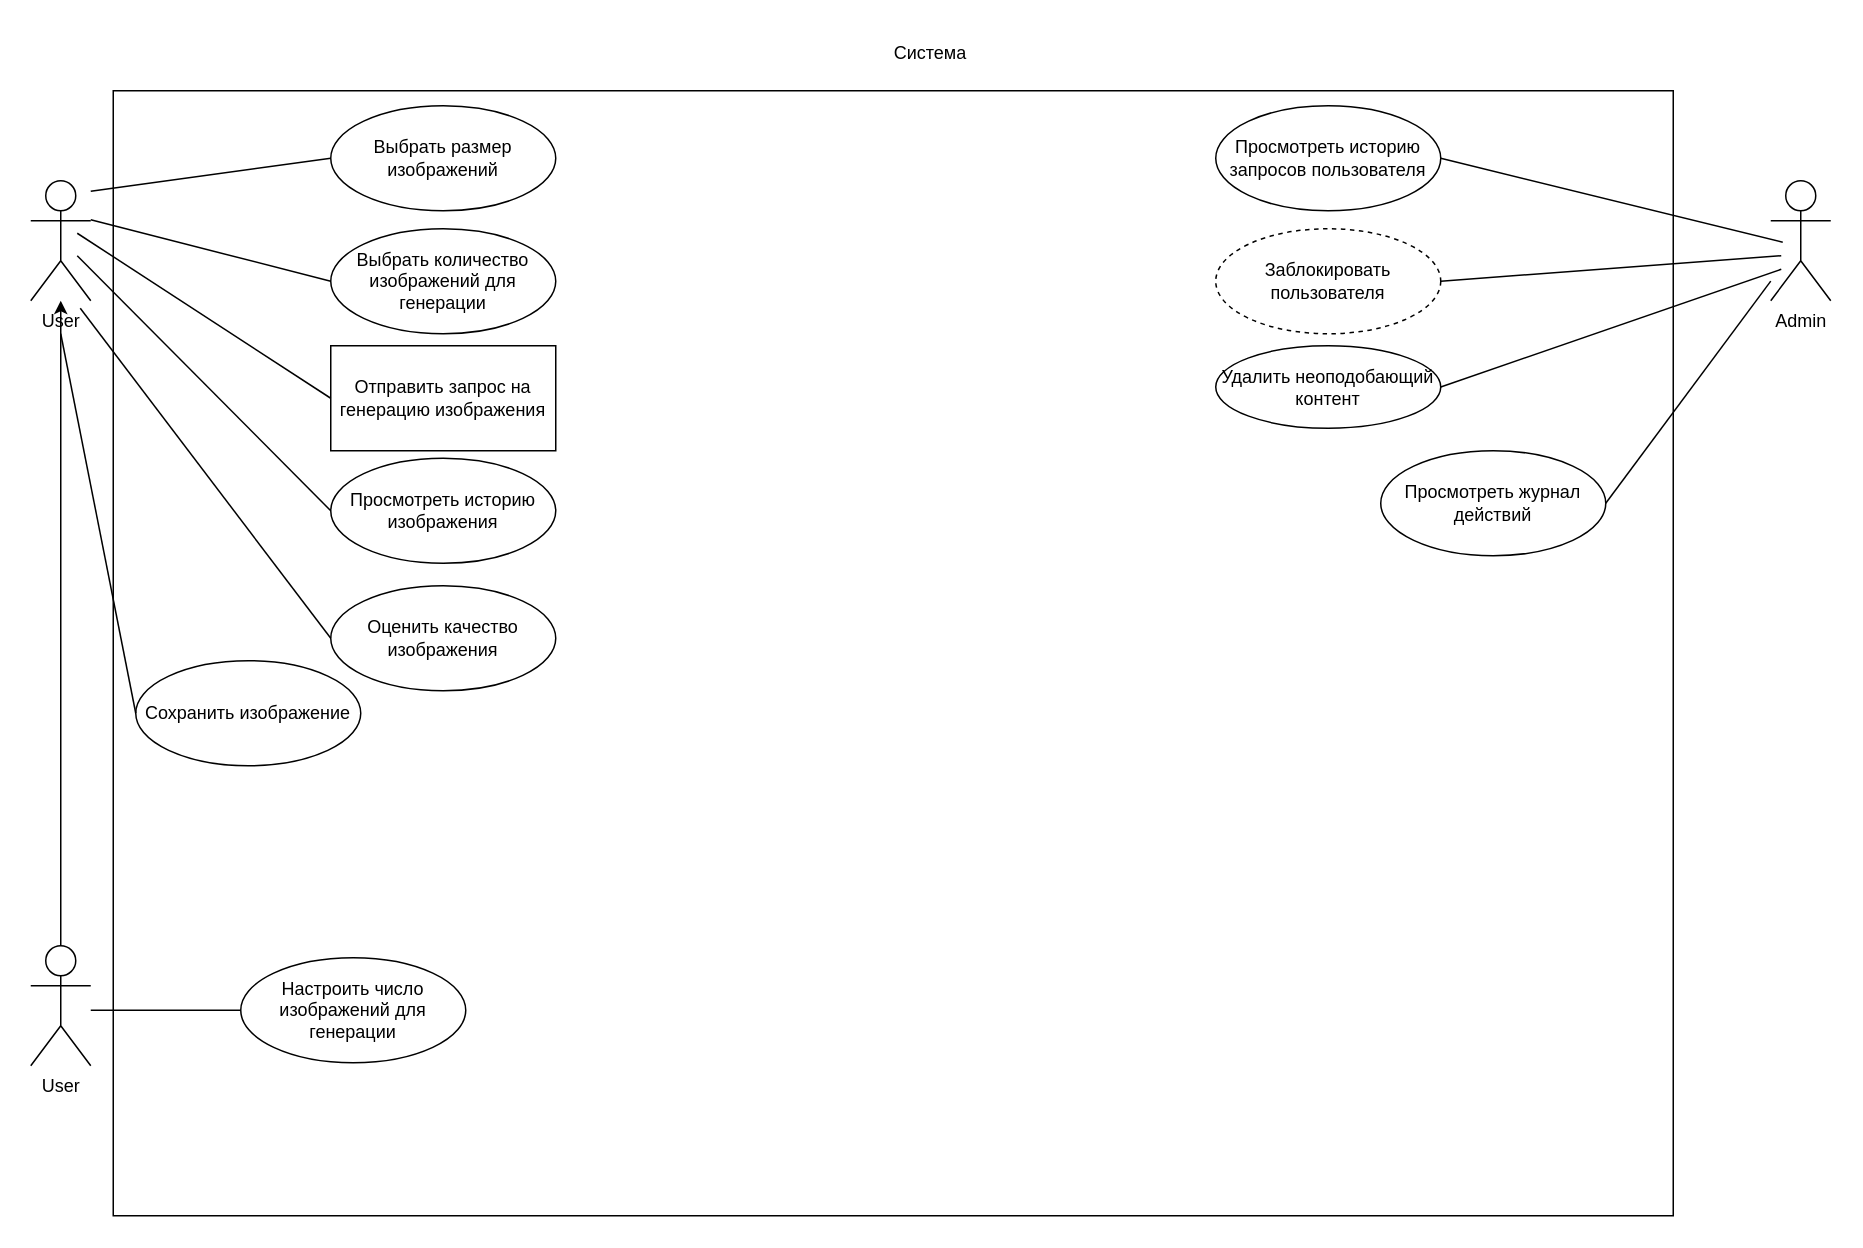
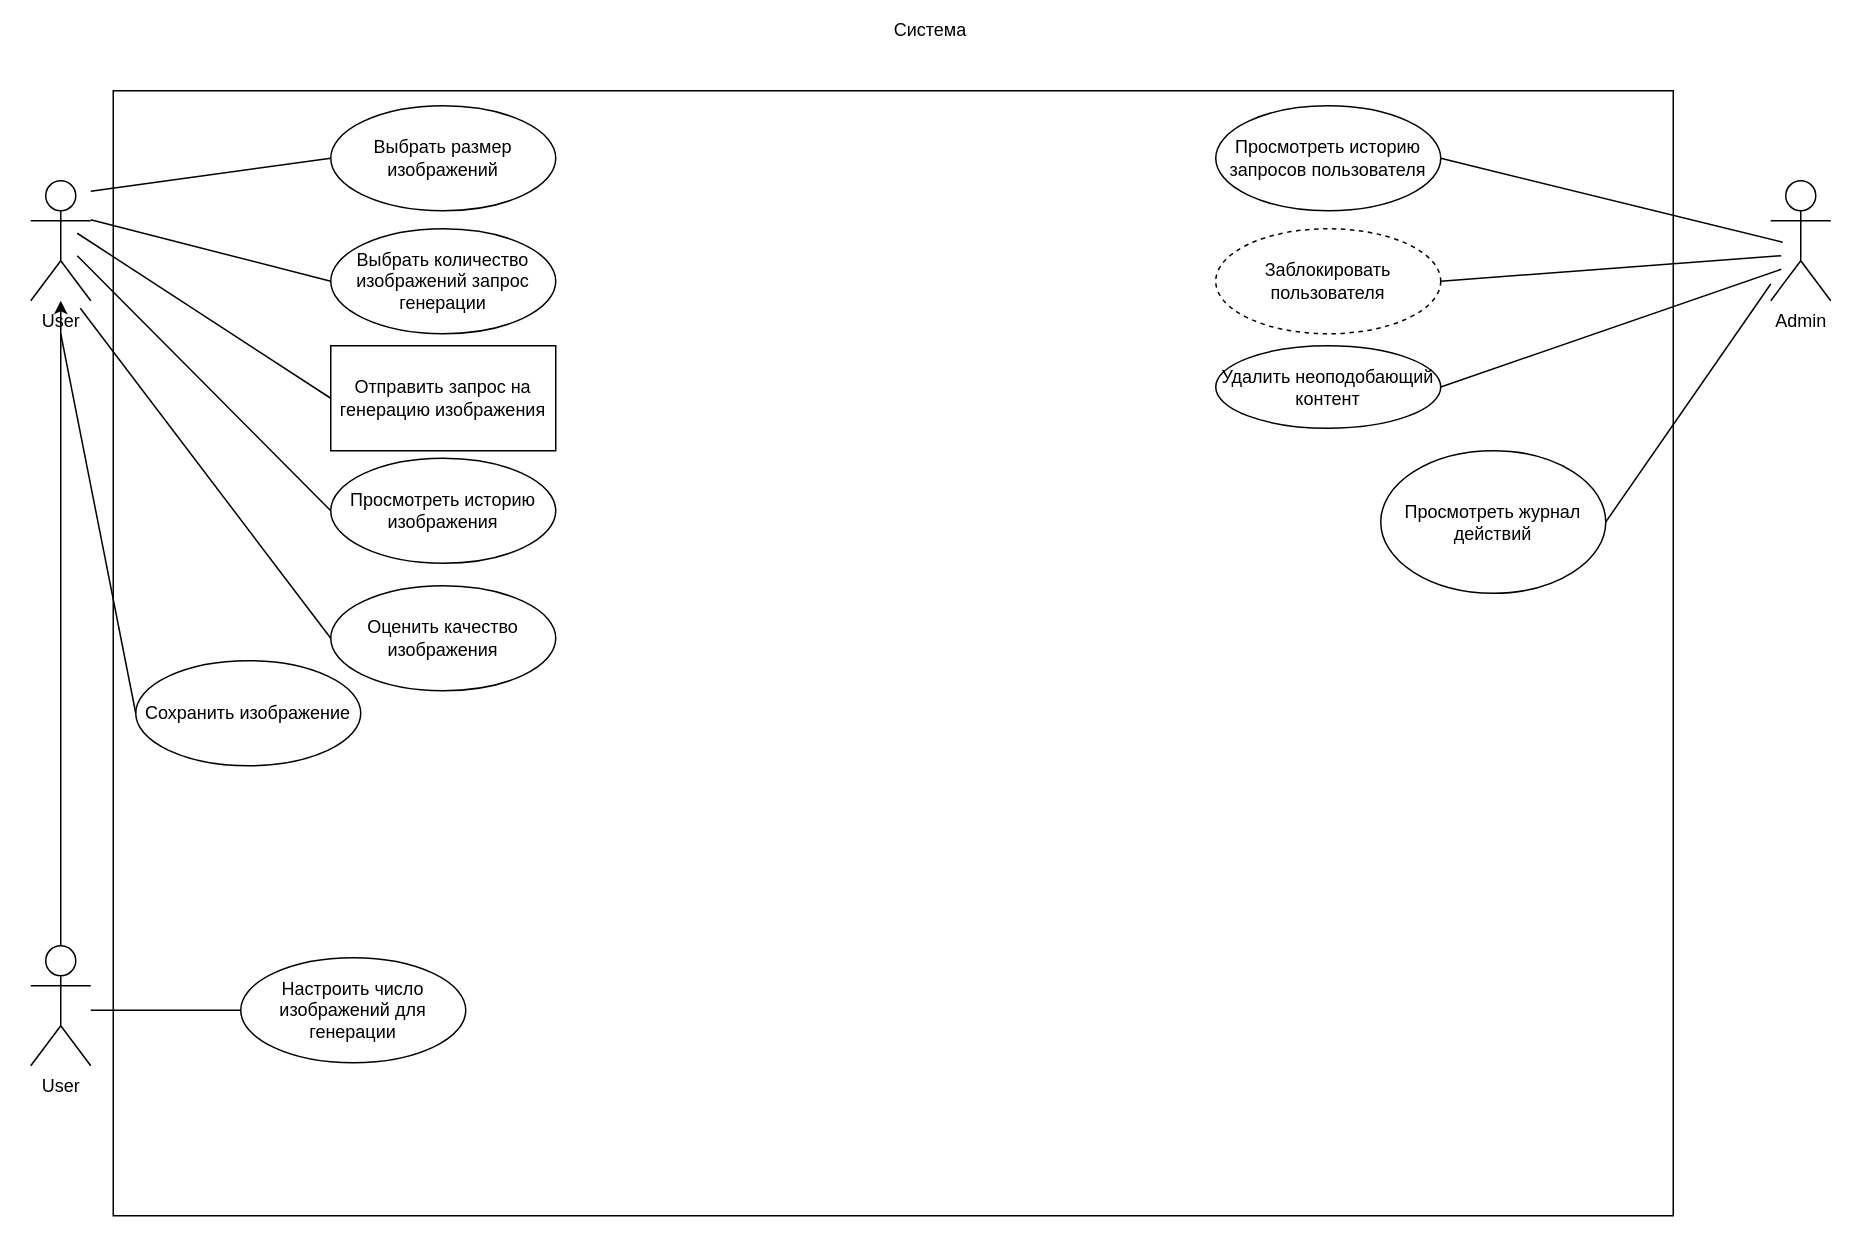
  <mxCell id="0" />
  <mxCell id="1" parent="0" />
  <mxCell id="2" value="" style="rounded=0;whiteSpace=wrap;html=1;fillColor=none;" vertex="1" parent="1"><mxGeometry x="75" y="60" width="1040" height="750" as="geometry" /></mxCell>
  <mxCell id="3" value="User" style="shape=umlActor;verticalLabelPosition=bottom;verticalAlign=top;html=1;outlineConnect=0;" vertex="1" parent="1"><mxGeometry x="20" y="120" width="40" height="80" as="geometry" /></mxCell>
  <mxCell id="4" value="Отправить запрос на генерацию изображения" style="whiteSpace=wrap;html=1;rounded=0;" vertex="1" parent="1"><mxGeometry x="220" y="230" width="150" height="70" as="geometry" /></mxCell>
  <mxCell id="5" value="" style="endArrow=none;html=1;entryX=0;entryY=0.5;entryDx=0;entryDy=0;" edge="1" parent="1" target="4"><mxGeometry width="50" height="50" relative="1" as="geometry"><mxPoint x="51" y="155" as="sourcePoint" /><mxPoint x="111" y="105" as="targetPoint" /></mxGeometry></mxCell>
  <mxCell id="6" value="User" style="shape=umlActor;verticalLabelPosition=bottom;verticalAlign=top;html=1;outlineConnect=0;" vertex="1" parent="1"><mxGeometry x="20" y="630" width="40" height="80" as="geometry" /></mxCell>
  <mxCell id="7" value="Admin" style="shape=umlActor;verticalLabelPosition=bottom;verticalAlign=top;html=1;outlineConnect=0;" vertex="1" parent="1"><mxGeometry x="1180" y="120" width="40" height="80" as="geometry" /></mxCell>
  <mxCell id="8" value="Просмотреть историю изображения" style="ellipse;whiteSpace=wrap;html=1;" vertex="1" parent="1"><mxGeometry x="220" y="305" width="150" height="70" as="geometry" /></mxCell>
- <mxCell id="9" value="Система" style="text;html=1;align=center;verticalAlign=middle;whiteSpace=wrap;rounded=0;" vertex="1" parent="1"><mxGeometry x="590" y="20" width="60" height="30" as="geometry" /></mxCell>
+ <mxCell id="9" value="Система" style="text;html=1;align=center;verticalAlign=middle;whiteSpace=wrap;rounded=0;" vertex="1" parent="1"><mxGeometry x="590" y="5" width="60" height="30" as="geometry" /></mxCell>
  <mxCell id="10" value="" style="endArrow=none;html=1;entryX=0;entryY=0.5;entryDx=0;entryDy=0;" edge="1" parent="1" target="8"><mxGeometry width="50" height="50" relative="1" as="geometry"><mxPoint x="51" y="170" as="sourcePoint" /><mxPoint x="150" y="170" as="targetPoint" /></mxGeometry></mxCell>
  <mxCell id="11" value="Сохранить изображение" style="ellipse;whiteSpace=wrap;html=1;" vertex="1" parent="1"><mxGeometry x="90" y="440" width="150" height="70" as="geometry" /></mxCell>
- <mxCell id="12" value="Выбрать количество изображений для генерации" style="ellipse;whiteSpace=wrap;html=1;" vertex="1" parent="1"><mxGeometry x="220" y="152" width="150" height="70" as="geometry" /></mxCell>
+ <mxCell id="12" value="Выбрать количество изображений запрос генерации" style="ellipse;whiteSpace=wrap;html=1;" vertex="1" parent="1"><mxGeometry x="220" y="152" width="150" height="70" as="geometry" /></mxCell>
  <mxCell id="13" value="Выбрать размер изображений" style="ellipse;whiteSpace=wrap;html=1;" vertex="1" parent="1"><mxGeometry x="220" y="70" width="150" height="70" as="geometry" /></mxCell>
  <mxCell id="14" value="Оценить качество изображения" style="ellipse;whiteSpace=wrap;html=1;" vertex="1" parent="1"><mxGeometry x="220" y="390" width="150" height="70" as="geometry" /></mxCell>
  <mxCell id="15" value="Просмотреть историю запросов пользователя" style="ellipse;whiteSpace=wrap;html=1;" vertex="1" parent="1"><mxGeometry x="810" y="70" width="150" height="70" as="geometry" /></mxCell>
  <mxCell id="16" value="Заблокировать пользователя" style="ellipse;whiteSpace=wrap;html=1;dashed=1;" vertex="1" parent="1"><mxGeometry x="810" y="152" width="150" height="70" as="geometry" /></mxCell>
  <mxCell id="17" value="Удалить неоподобающий контент" style="ellipse;whiteSpace=wrap;html=1;" vertex="1" parent="1"><mxGeometry x="810" y="230" width="150" height="55" as="geometry" /></mxCell>
- <mxCell id="18" value="Просмотреть журнал действий" style="ellipse;whiteSpace=wrap;html=1;" vertex="1" parent="1"><mxGeometry x="920" y="300" width="150" height="70" as="geometry" /></mxCell>
+ <mxCell id="18" value="Просмотреть журнал действий" style="ellipse;whiteSpace=wrap;html=1;" vertex="1" parent="1"><mxGeometry x="920" y="300" width="150" height="95" as="geometry" /></mxCell>
  <mxCell id="19" value="Настроить число изображений для генерации" style="ellipse;whiteSpace=wrap;html=1;" vertex="1" parent="1"><mxGeometry x="160" y="638" width="150" height="70" as="geometry" /></mxCell>
  <mxCell id="20" value="" style="endArrow=none;html=1;entryX=0;entryY=0.5;entryDx=0;entryDy=0;" edge="1" parent="1" target="19"><mxGeometry width="50" height="50" relative="1" as="geometry"><mxPoint x="60" y="673" as="sourcePoint" /><mxPoint x="144" y="705" as="targetPoint" /></mxGeometry></mxCell>
  <mxCell id="21" value="" style="endArrow=none;html=1;exitX=1;exitY=0.5;exitDx=0;exitDy=0;" edge="1" parent="1" source="15"><mxGeometry width="50" height="50" relative="1" as="geometry"><mxPoint x="1098" y="145" as="sourcePoint" /><mxPoint x="1188" y="161" as="targetPoint" /></mxGeometry></mxCell>
  <mxCell id="22" value="" style="endArrow=none;html=1;exitX=1;exitY=0.5;exitDx=0;exitDy=0;" edge="1" parent="1" source="16"><mxGeometry width="50" height="50" relative="1" as="geometry"><mxPoint x="1087" y="148" as="sourcePoint" /><mxPoint x="1187" y="170" as="targetPoint" /></mxGeometry></mxCell>
  <mxCell id="23" value="" style="endArrow=none;html=1;exitX=1;exitY=0.5;exitDx=0;exitDy=0;" edge="1" parent="1" source="17"><mxGeometry width="50" height="50" relative="1" as="geometry"><mxPoint x="1047" y="234" as="sourcePoint" /><mxPoint x="1187" y="179" as="targetPoint" /></mxGeometry></mxCell>
  <mxCell id="24" value="" style="endArrow=none;html=1;exitX=1;exitY=0.5;exitDx=0;exitDy=0;" edge="1" parent="1" source="18" target="7"><mxGeometry width="50" height="50" relative="1" as="geometry"><mxPoint x="1033" y="330" as="sourcePoint" /><mxPoint x="1180" y="214" as="targetPoint" /></mxGeometry></mxCell>
  <mxCell id="25" value="" style="endArrow=none;html=1;entryX=0;entryY=0.5;entryDx=0;entryDy=0;" edge="1" parent="1" target="14"><mxGeometry width="50" height="50" relative="1" as="geometry"><mxPoint x="53" y="205" as="sourcePoint" /><mxPoint x="135" y="300" as="targetPoint" /></mxGeometry></mxCell>
  <mxCell id="26" value="" style="endArrow=none;html=1;entryX=0;entryY=0.5;entryDx=0;entryDy=0;" edge="1" parent="1" target="13"><mxGeometry width="50" height="50" relative="1" as="geometry"><mxPoint x="60" y="127" as="sourcePoint" /><mxPoint x="142" y="222" as="targetPoint" /></mxGeometry></mxCell>
  <mxCell id="27" value="" style="endArrow=none;html=1;entryX=0;entryY=0.5;entryDx=0;entryDy=0;" edge="1" parent="1" target="12"><mxGeometry width="50" height="50" relative="1" as="geometry"><mxPoint x="60" y="146" as="sourcePoint" /><mxPoint x="142" y="241" as="targetPoint" /></mxGeometry></mxCell>
  <mxCell id="28" value="" style="endArrow=none;html=1;entryX=0;entryY=0.5;entryDx=0;entryDy=0;" edge="1" parent="1" target="11"><mxGeometry width="50" height="50" relative="1" as="geometry"><mxPoint x="40" y="222" as="sourcePoint" /><mxPoint x="122" y="317" as="targetPoint" /></mxGeometry></mxCell>
  <mxCell id="29" value="" style="endArrow=classic;html=1;exitX=0.5;exitY=0;exitDx=0;exitDy=0;exitPerimeter=0;" edge="1" parent="1" source="6" target="3"><mxGeometry width="50" height="50" relative="1" as="geometry"><mxPoint x="30" y="610" as="sourcePoint" /><mxPoint x="30" y="410" as="targetPoint" /></mxGeometry></mxCell>
